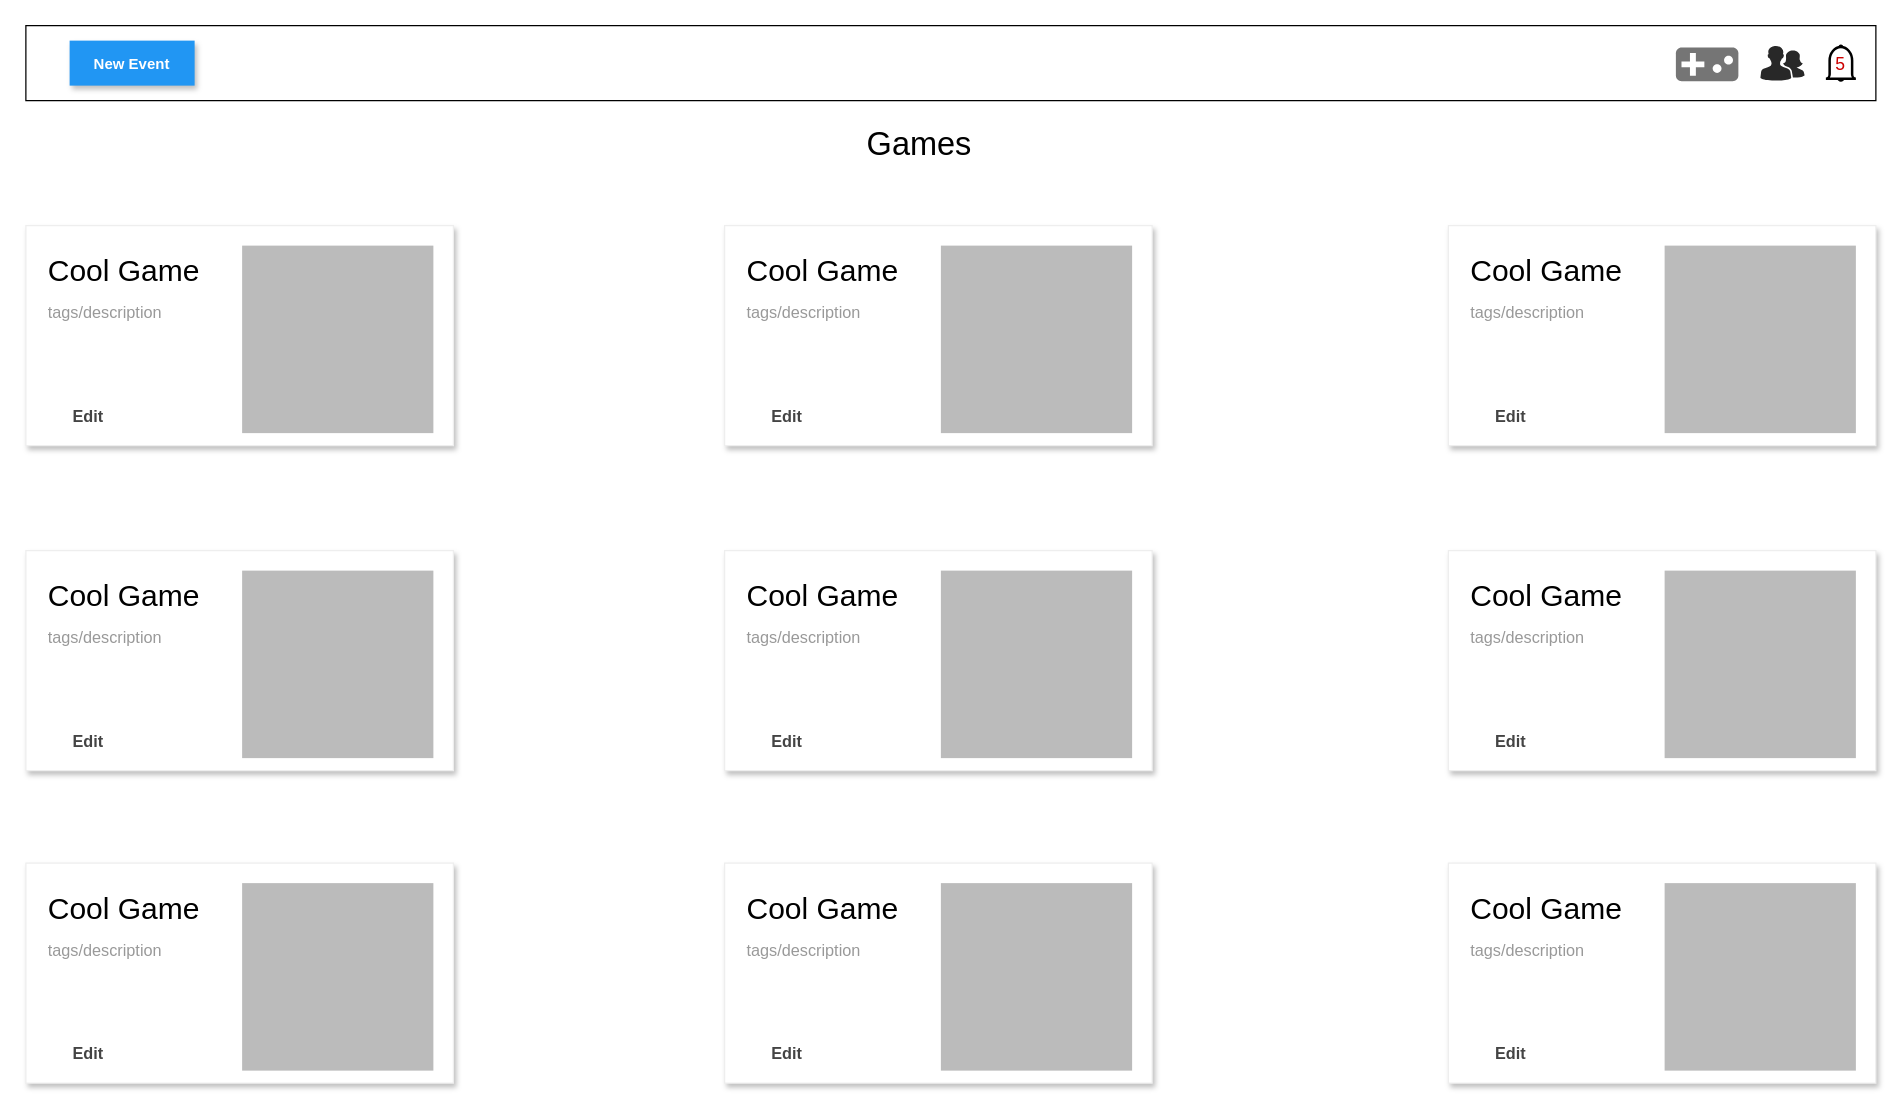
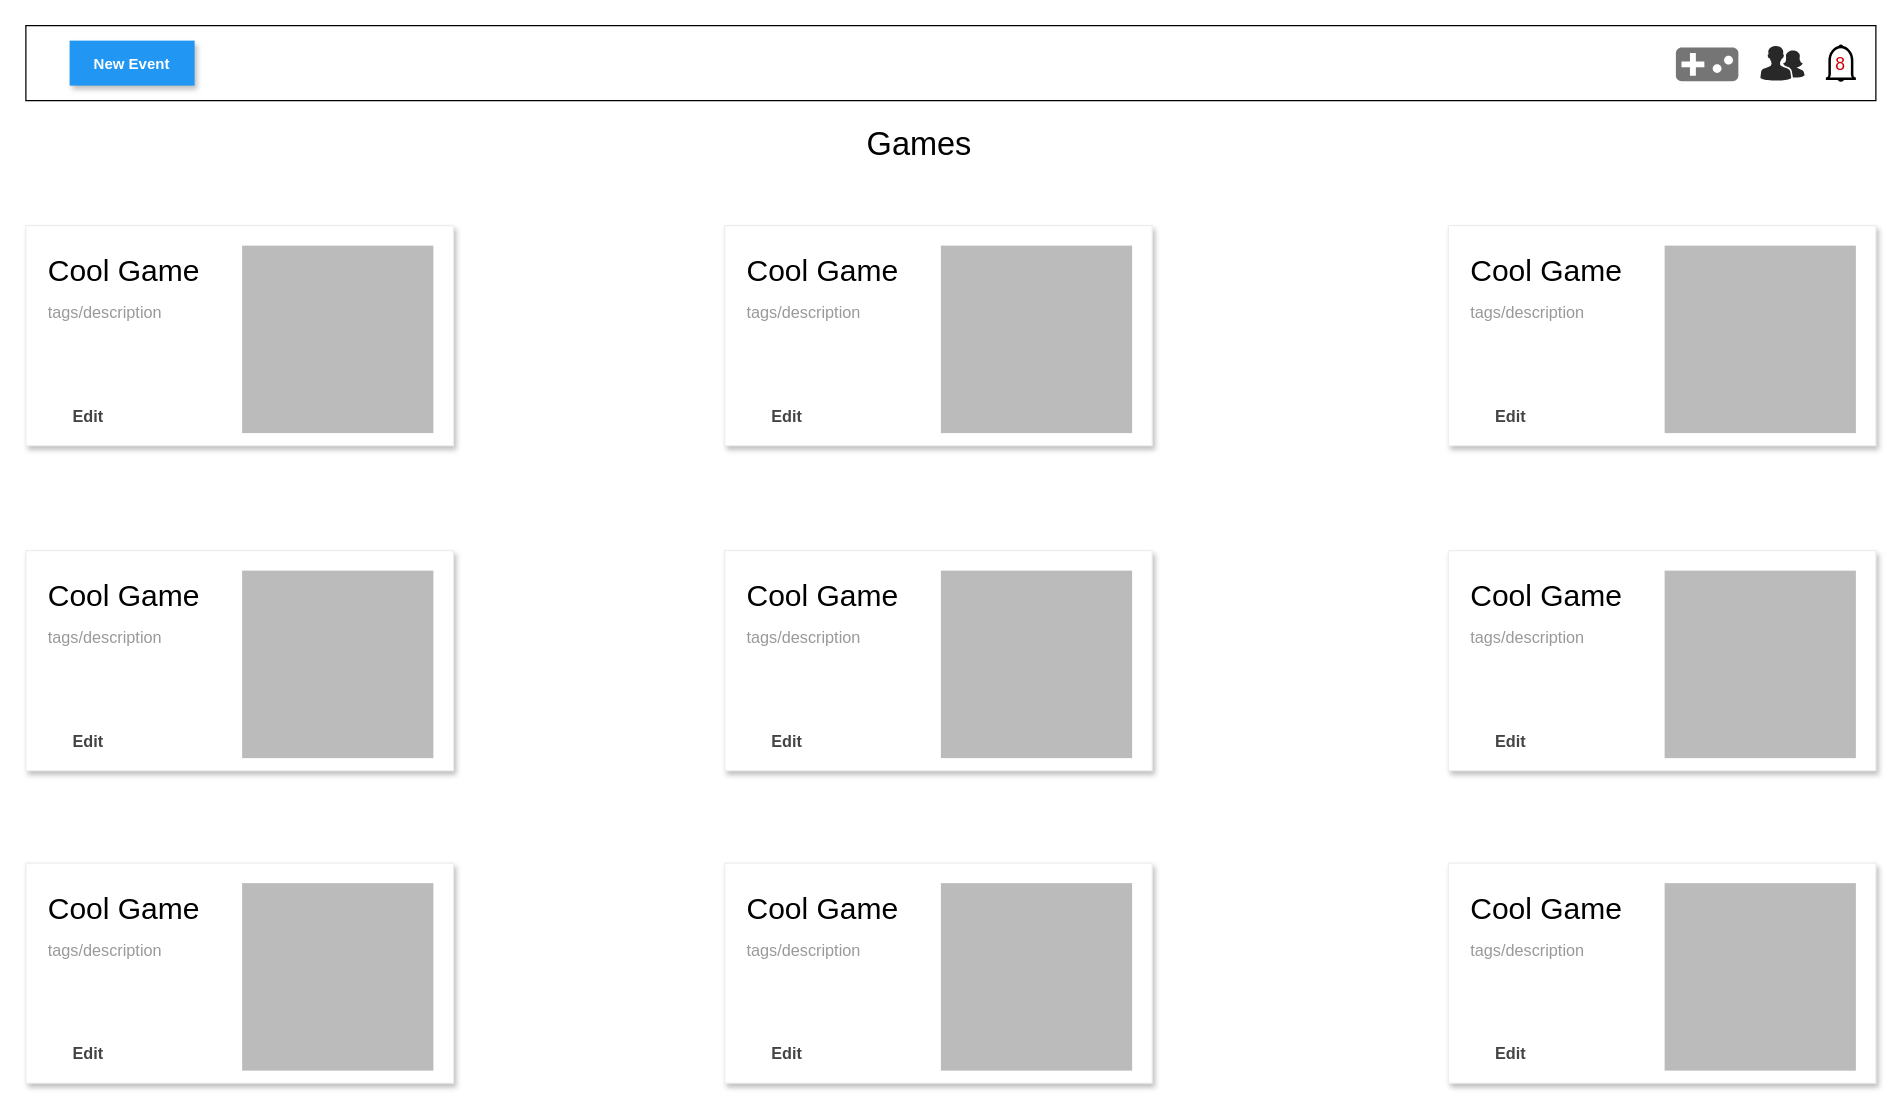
  <mxCell id="0" />
  <mxCell id="1" parent="0" />
  <mxCell id="2" value="" style="rounded=0;whiteSpace=wrap;html=1;" parent="1" vertex="1"><mxGeometry x="20" y="20" width="1480" height="60" as="geometry" /></mxCell>
  <mxCell id="3" value="New Event" style="dashed=0;align=center;fontSize=12;shape=rect;fillColor=#2196F3;strokeColor=none;fontStyle=1;shadow=1;fontColor=#ffffff;" parent="1" vertex="1"><mxGeometry x="55" y="32" width="100" height="36" as="geometry" /></mxCell>
  <mxCell id="4" value="" style="html=1;verticalLabelPosition=bottom;align=center;labelBackgroundColor=#ffffff;verticalAlign=top;strokeWidth=2;shadow=0;dashed=0;shape=mxgraph.ios7.icons.bell;fontSize=30;" parent="1" vertex="1"><mxGeometry x="1460" y="36" width="24" height="28" as="geometry" /></mxCell>
- <mxCell id="5" value="&lt;font color=&quot;#cc0000&quot;&gt;5&lt;/font&gt;" style="text;html=1;strokeColor=none;fillColor=none;align=center;verticalAlign=middle;whiteSpace=wrap;rounded=0;fontSize=14;" parent="1" vertex="1"><mxGeometry x="1462" y="36" width="20" height="30" as="geometry" /></mxCell>
+ <mxCell id="5" value="&lt;font color=&quot;#cc0000&quot;&gt;8&lt;/font&gt;" style="text;html=1;strokeColor=none;fillColor=none;align=center;verticalAlign=middle;whiteSpace=wrap;rounded=0;fontSize=14;" parent="1" vertex="1"><mxGeometry x="1462" y="36" width="20" height="30" as="geometry" /></mxCell>
  <mxCell id="6" value="" style="verticalLabelPosition=bottom;sketch=0;html=1;fillColor=#282828;strokeColor=none;verticalAlign=top;pointerEvents=1;align=center;shape=mxgraph.cisco_safe.people_places_things_icons.icon2;fontSize=14;fontColor=#000000;" parent="1" vertex="1"><mxGeometry x="1407.59" y="36" width="35.4" height="28" as="geometry" /></mxCell>
  <mxCell id="7" value="" style="sketch=0;dashed=0;connectable=0;html=1;fillColor=#757575;strokeColor=none;shape=mxgraph.gcp2.game;part=1;rounded=0;shadow=0;glass=0;strokeWidth=2;fontSize=18;fontColor=#000000;" parent="1" vertex="1"><mxGeometry x="1340" y="37.5" width="50" height="27" as="geometry" /></mxCell>
  <mxCell id="8" value="&lt;font style=&quot;font-size: 26px;&quot;&gt;Games&lt;br&gt;&lt;/font&gt;" style="text;html=1;strokeColor=none;fillColor=none;align=center;verticalAlign=middle;whiteSpace=wrap;rounded=0;" parent="1" vertex="1"><mxGeometry x="664.75" y="95" width="140" height="40" as="geometry" /></mxCell>
  <mxCell id="9" value="Cool Game" style="dashed=0;shape=rect;fillColor=#ffffff;strokeColor=#eeeeee;shadow=1;fontColor=#000000;fontSize=24;fontStyle=0;verticalAlign=top;spacingBottom=0;spacingLeft=16;spacingTop=15;align=left;" vertex="1" parent="1"><mxGeometry x="20" y="180" width="342" height="176" as="geometry" /></mxCell>
  <mxCell id="10" value="tags/description" style="text;fontColor=#999999;fontSize=13;fontStyle=0;verticalAlign=middle;spacingBottom=0;spacingLeft=16;" vertex="1" parent="9"><mxGeometry width="246" height="20" relative="1" as="geometry"><mxPoint y="59" as="offset" /></mxGeometry></mxCell>
  <mxCell id="11" value="" style="shape=rect;fillColor=#bbbbbb;strokeColor=none;" vertex="1" parent="9"><mxGeometry x="1" width="153" height="150" relative="1" as="geometry"><mxPoint x="-169" y="16" as="offset" /></mxGeometry></mxCell>
  <mxCell id="12" value="Edit" style="shape=rect;fontSize=13;strokeColor=none;fillColor=#ffffff;fontColor=#444444;fontStyle=1;" vertex="1" parent="9"><mxGeometry y="1" width="80" height="32" relative="1" as="geometry"><mxPoint x="10" y="-40" as="offset" /></mxGeometry></mxCell>
  <mxCell id="13" value="Cool Game" style="dashed=0;shape=rect;fillColor=#ffffff;strokeColor=#eeeeee;shadow=1;fontColor=#000000;fontSize=24;fontStyle=0;verticalAlign=top;spacingBottom=0;spacingLeft=16;spacingTop=15;align=left;" vertex="1" parent="1"><mxGeometry x="579" y="180" width="342" height="176" as="geometry" /></mxCell>
  <mxCell id="14" value="tags/description" style="text;fontColor=#999999;fontSize=13;fontStyle=0;verticalAlign=middle;spacingBottom=0;spacingLeft=16;" vertex="1" parent="13"><mxGeometry width="246" height="20" relative="1" as="geometry"><mxPoint y="59" as="offset" /></mxGeometry></mxCell>
  <mxCell id="15" value="" style="shape=rect;fillColor=#bbbbbb;strokeColor=none;" vertex="1" parent="13"><mxGeometry x="1" width="153" height="150" relative="1" as="geometry"><mxPoint x="-169" y="16" as="offset" /></mxGeometry></mxCell>
  <mxCell id="16" value="Edit" style="shape=rect;fontSize=13;strokeColor=none;fillColor=#ffffff;fontColor=#444444;fontStyle=1;" vertex="1" parent="13"><mxGeometry y="1" width="80" height="32" relative="1" as="geometry"><mxPoint x="10" y="-40" as="offset" /></mxGeometry></mxCell>
  <mxCell id="17" value="Cool Game" style="dashed=0;shape=rect;fillColor=#ffffff;strokeColor=#eeeeee;shadow=1;fontColor=#000000;fontSize=24;fontStyle=0;verticalAlign=top;spacingBottom=0;spacingLeft=16;spacingTop=15;align=left;" vertex="1" parent="1"><mxGeometry x="1158" y="180" width="342" height="176" as="geometry" /></mxCell>
  <mxCell id="18" value="tags/description" style="text;fontColor=#999999;fontSize=13;fontStyle=0;verticalAlign=middle;spacingBottom=0;spacingLeft=16;" vertex="1" parent="17"><mxGeometry width="246" height="20" relative="1" as="geometry"><mxPoint y="59" as="offset" /></mxGeometry></mxCell>
  <mxCell id="19" value="" style="shape=rect;fillColor=#bbbbbb;strokeColor=none;" vertex="1" parent="17"><mxGeometry x="1" width="153" height="150" relative="1" as="geometry"><mxPoint x="-169" y="16" as="offset" /></mxGeometry></mxCell>
  <mxCell id="20" value="Edit" style="shape=rect;fontSize=13;strokeColor=none;fillColor=#ffffff;fontColor=#444444;fontStyle=1;" vertex="1" parent="17"><mxGeometry y="1" width="80" height="32" relative="1" as="geometry"><mxPoint x="10" y="-40" as="offset" /></mxGeometry></mxCell>
  <mxCell id="21" value="Cool Game" style="dashed=0;shape=rect;fillColor=#ffffff;strokeColor=#eeeeee;shadow=1;fontColor=#000000;fontSize=24;fontStyle=0;verticalAlign=top;spacingBottom=0;spacingLeft=16;spacingTop=15;align=left;" vertex="1" parent="1"><mxGeometry x="20" y="440" width="342" height="176" as="geometry" /></mxCell>
  <mxCell id="22" value="tags/description" style="text;fontColor=#999999;fontSize=13;fontStyle=0;verticalAlign=middle;spacingBottom=0;spacingLeft=16;" vertex="1" parent="21"><mxGeometry width="246" height="20" relative="1" as="geometry"><mxPoint y="59" as="offset" /></mxGeometry></mxCell>
  <mxCell id="23" value="" style="shape=rect;fillColor=#bbbbbb;strokeColor=none;" vertex="1" parent="21"><mxGeometry x="1" width="153" height="150" relative="1" as="geometry"><mxPoint x="-169" y="16" as="offset" /></mxGeometry></mxCell>
  <mxCell id="24" value="Edit" style="shape=rect;fontSize=13;strokeColor=none;fillColor=#ffffff;fontColor=#444444;fontStyle=1;" vertex="1" parent="21"><mxGeometry y="1" width="80" height="32" relative="1" as="geometry"><mxPoint x="10" y="-40" as="offset" /></mxGeometry></mxCell>
  <mxCell id="25" value="Cool Game" style="dashed=0;shape=rect;fillColor=#ffffff;strokeColor=#eeeeee;shadow=1;fontColor=#000000;fontSize=24;fontStyle=0;verticalAlign=top;spacingBottom=0;spacingLeft=16;spacingTop=15;align=left;" vertex="1" parent="1"><mxGeometry x="579" y="440" width="342" height="176" as="geometry" /></mxCell>
  <mxCell id="26" value="tags/description" style="text;fontColor=#999999;fontSize=13;fontStyle=0;verticalAlign=middle;spacingBottom=0;spacingLeft=16;" vertex="1" parent="25"><mxGeometry width="246" height="20" relative="1" as="geometry"><mxPoint y="59" as="offset" /></mxGeometry></mxCell>
  <mxCell id="27" value="" style="shape=rect;fillColor=#bbbbbb;strokeColor=none;" vertex="1" parent="25"><mxGeometry x="1" width="153" height="150" relative="1" as="geometry"><mxPoint x="-169" y="16" as="offset" /></mxGeometry></mxCell>
  <mxCell id="28" value="Edit" style="shape=rect;fontSize=13;strokeColor=none;fillColor=#ffffff;fontColor=#444444;fontStyle=1;" vertex="1" parent="25"><mxGeometry y="1" width="80" height="32" relative="1" as="geometry"><mxPoint x="10" y="-40" as="offset" /></mxGeometry></mxCell>
  <mxCell id="29" value="Cool Game" style="dashed=0;shape=rect;fillColor=#ffffff;strokeColor=#eeeeee;shadow=1;fontColor=#000000;fontSize=24;fontStyle=0;verticalAlign=top;spacingBottom=0;spacingLeft=16;spacingTop=15;align=left;" vertex="1" parent="1"><mxGeometry x="1158" y="440" width="342" height="176" as="geometry" /></mxCell>
  <mxCell id="30" value="tags/description" style="text;fontColor=#999999;fontSize=13;fontStyle=0;verticalAlign=middle;spacingBottom=0;spacingLeft=16;" vertex="1" parent="29"><mxGeometry width="246" height="20" relative="1" as="geometry"><mxPoint y="59" as="offset" /></mxGeometry></mxCell>
  <mxCell id="31" value="" style="shape=rect;fillColor=#bbbbbb;strokeColor=none;" vertex="1" parent="29"><mxGeometry x="1" width="153" height="150" relative="1" as="geometry"><mxPoint x="-169" y="16" as="offset" /></mxGeometry></mxCell>
  <mxCell id="32" value="Edit" style="shape=rect;fontSize=13;strokeColor=none;fillColor=#ffffff;fontColor=#444444;fontStyle=1;" vertex="1" parent="29"><mxGeometry y="1" width="80" height="32" relative="1" as="geometry"><mxPoint x="10" y="-40" as="offset" /></mxGeometry></mxCell>
  <mxCell id="33" value="Cool Game" style="dashed=0;shape=rect;fillColor=#ffffff;strokeColor=#eeeeee;shadow=1;fontColor=#000000;fontSize=24;fontStyle=0;verticalAlign=top;spacingBottom=0;spacingLeft=16;spacingTop=15;align=left;" vertex="1" parent="1"><mxGeometry x="20" y="690" width="342" height="176" as="geometry" /></mxCell>
  <mxCell id="34" value="tags/description" style="text;fontColor=#999999;fontSize=13;fontStyle=0;verticalAlign=middle;spacingBottom=0;spacingLeft=16;" vertex="1" parent="33"><mxGeometry width="246" height="20" relative="1" as="geometry"><mxPoint y="59" as="offset" /></mxGeometry></mxCell>
  <mxCell id="35" value="" style="shape=rect;fillColor=#bbbbbb;strokeColor=none;" vertex="1" parent="33"><mxGeometry x="1" width="153" height="150" relative="1" as="geometry"><mxPoint x="-169" y="16" as="offset" /></mxGeometry></mxCell>
  <mxCell id="36" value="Edit" style="shape=rect;fontSize=13;strokeColor=none;fillColor=#ffffff;fontColor=#444444;fontStyle=1;" vertex="1" parent="33"><mxGeometry y="1" width="80" height="32" relative="1" as="geometry"><mxPoint x="10" y="-40" as="offset" /></mxGeometry></mxCell>
  <mxCell id="37" value="Cool Game" style="dashed=0;shape=rect;fillColor=#ffffff;strokeColor=#eeeeee;shadow=1;fontColor=#000000;fontSize=24;fontStyle=0;verticalAlign=top;spacingBottom=0;spacingLeft=16;spacingTop=15;align=left;" vertex="1" parent="1"><mxGeometry x="579" y="690" width="342" height="176" as="geometry" /></mxCell>
  <mxCell id="38" value="tags/description" style="text;fontColor=#999999;fontSize=13;fontStyle=0;verticalAlign=middle;spacingBottom=0;spacingLeft=16;" vertex="1" parent="37"><mxGeometry width="246" height="20" relative="1" as="geometry"><mxPoint y="59" as="offset" /></mxGeometry></mxCell>
  <mxCell id="39" value="" style="shape=rect;fillColor=#bbbbbb;strokeColor=none;" vertex="1" parent="37"><mxGeometry x="1" width="153" height="150" relative="1" as="geometry"><mxPoint x="-169" y="16" as="offset" /></mxGeometry></mxCell>
  <mxCell id="40" value="Edit" style="shape=rect;fontSize=13;strokeColor=none;fillColor=#ffffff;fontColor=#444444;fontStyle=1;" vertex="1" parent="37"><mxGeometry y="1" width="80" height="32" relative="1" as="geometry"><mxPoint x="10" y="-40" as="offset" /></mxGeometry></mxCell>
  <mxCell id="41" value="Cool Game" style="dashed=0;shape=rect;fillColor=#ffffff;strokeColor=#eeeeee;shadow=1;fontColor=#000000;fontSize=24;fontStyle=0;verticalAlign=top;spacingBottom=0;spacingLeft=16;spacingTop=15;align=left;" vertex="1" parent="1"><mxGeometry x="1158" y="690" width="342" height="176" as="geometry" /></mxCell>
  <mxCell id="42" value="tags/description" style="text;fontColor=#999999;fontSize=13;fontStyle=0;verticalAlign=middle;spacingBottom=0;spacingLeft=16;" vertex="1" parent="41"><mxGeometry width="246" height="20" relative="1" as="geometry"><mxPoint y="59" as="offset" /></mxGeometry></mxCell>
  <mxCell id="43" value="" style="shape=rect;fillColor=#bbbbbb;strokeColor=none;" vertex="1" parent="41"><mxGeometry x="1" width="153" height="150" relative="1" as="geometry"><mxPoint x="-169" y="16" as="offset" /></mxGeometry></mxCell>
  <mxCell id="44" value="Edit" style="shape=rect;fontSize=13;strokeColor=none;fillColor=#ffffff;fontColor=#444444;fontStyle=1;" vertex="1" parent="41"><mxGeometry y="1" width="80" height="32" relative="1" as="geometry"><mxPoint x="10" y="-40" as="offset" /></mxGeometry></mxCell>
